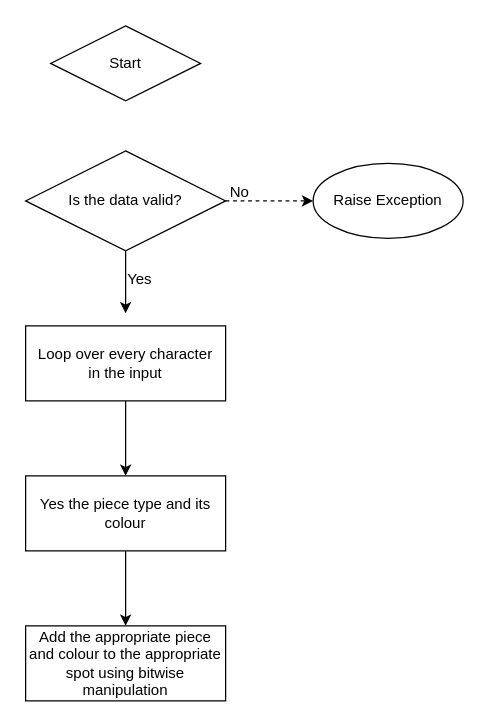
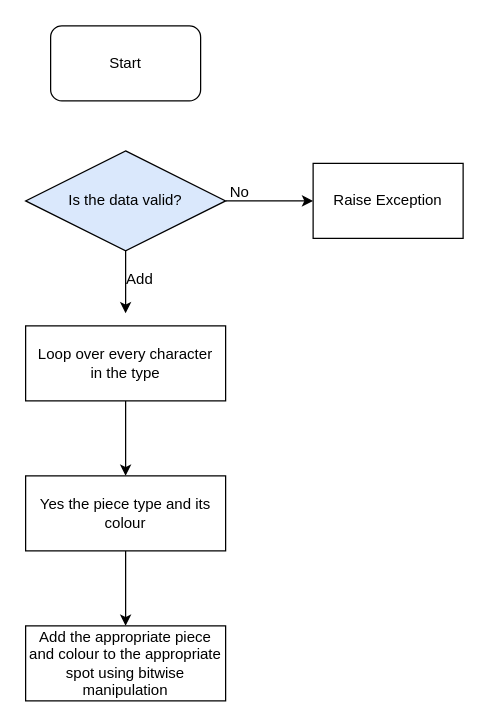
  <mxCell id="0" />
  <mxCell id="1" parent="0" />
- <mxCell id="2" value="Start" style="rhombus;whiteSpace=wrap;html=1;" vertex="1" parent="1"><mxGeometry x="40" y="20" width="120" height="60" as="geometry" /></mxCell>
+ <mxCell id="2" value="Start" style="rounded=1;whiteSpace=wrap;html=1;" vertex="1" parent="1"><mxGeometry x="40" y="20" width="120" height="60" as="geometry" /></mxCell>
  <mxCell id="3" value="" style="edgeStyle=orthogonalEdgeStyle;rounded=0;orthogonalLoop=1;jettySize=auto;html=1;" edge="1" parent="1" source="5"><mxGeometry relative="1" as="geometry"><mxPoint x="100" y="250" as="targetPoint" /></mxGeometry></mxCell>
- <mxCell id="4" value="" style="edgeStyle=orthogonalEdgeStyle;rounded=0;orthogonalLoop=1;jettySize=auto;html=1;dashed=1;" edge="1" parent="1" source="5" target="6"><mxGeometry relative="1" as="geometry" /></mxCell>
- <mxCell id="5" value="Is the data valid?" style="rhombus;whiteSpace=wrap;html=1;" vertex="1" parent="1"><mxGeometry x="20" y="120" width="160" height="80" as="geometry" /></mxCell>
- <mxCell id="6" value="Raise Exception" style="ellipse;whiteSpace=wrap;html=1;" vertex="1" parent="1"><mxGeometry x="250" y="130" width="120" height="60" as="geometry" /></mxCell>
+ <mxCell id="4" value="" style="edgeStyle=orthogonalEdgeStyle;rounded=0;orthogonalLoop=1;jettySize=auto;html=1;" edge="1" parent="1" source="5" target="6"><mxGeometry relative="1" as="geometry" /></mxCell>
+ <mxCell id="5" value="Is the data valid?" style="rhombus;whiteSpace=wrap;html=1;fillColor=#dae8fc;" vertex="1" parent="1"><mxGeometry x="20" y="120" width="160" height="80" as="geometry" /></mxCell>
+ <mxCell id="6" value="Raise Exception" style="whiteSpace=wrap;html=1;" vertex="1" parent="1"><mxGeometry x="250" y="130" width="120" height="60" as="geometry" /></mxCell>
  <mxCell id="7" value="No" style="text;html=1;align=center;verticalAlign=middle;resizable=0;points=[];autosize=1;strokeColor=none;fillColor=none;" vertex="1" parent="1"><mxGeometry x="171" y="138" width="40" height="30" as="geometry" /></mxCell>
- <mxCell id="8" value="Yes" style="text;html=1;align=center;verticalAlign=middle;resizable=0;points=[];autosize=1;strokeColor=none;fillColor=none;" vertex="1" parent="1"><mxGeometry x="91" y="208" width="40" height="30" as="geometry" /></mxCell>
+ <mxCell id="8" value="Add" style="text;html=1;align=center;verticalAlign=middle;resizable=0;points=[];autosize=1;strokeColor=none;fillColor=none;" vertex="1" parent="1"><mxGeometry x="91" y="208" width="40" height="30" as="geometry" /></mxCell>
  <mxCell id="9" value="" style="edgeStyle=orthogonalEdgeStyle;rounded=0;orthogonalLoop=1;jettySize=auto;html=1;" edge="1" parent="1" source="10"><mxGeometry relative="1" as="geometry"><mxPoint x="100" y="380" as="targetPoint" /></mxGeometry></mxCell>
- <mxCell id="10" value="&lt;div&gt;Loop over every character &lt;br&gt;&lt;/div&gt;&lt;div&gt;in the input&lt;br&gt;&lt;/div&gt;" style="rounded=0;whiteSpace=wrap;html=1;" vertex="1" parent="1"><mxGeometry x="20" y="260" width="160" height="60" as="geometry" /></mxCell>
+ <mxCell id="10" value="&lt;div&gt;Loop over every character &lt;br&gt;&lt;/div&gt;&lt;div&gt;in the type&lt;br&gt;&lt;/div&gt;" style="rounded=0;whiteSpace=wrap;html=1;" vertex="1" parent="1"><mxGeometry x="20" y="260" width="160" height="60" as="geometry" /></mxCell>
  <mxCell id="11" value="" style="edgeStyle=orthogonalEdgeStyle;rounded=0;orthogonalLoop=1;jettySize=auto;html=1;" edge="1" parent="1" source="12" target="13"><mxGeometry relative="1" as="geometry" /></mxCell>
  <mxCell id="12" value="&lt;div&gt;Yes the piece type and its colour&lt;br&gt;&lt;/div&gt;" style="rounded=0;whiteSpace=wrap;html=1;" vertex="1" parent="1"><mxGeometry x="20" y="380" width="160" height="60" as="geometry" /></mxCell>
  <mxCell id="13" value="Add the appropriate piece and colour to the appropriate spot using bitwise manipulation" style="whiteSpace=wrap;html=1;rounded=0;" vertex="1" parent="1"><mxGeometry x="20" y="500" width="160" height="60" as="geometry" /></mxCell>
